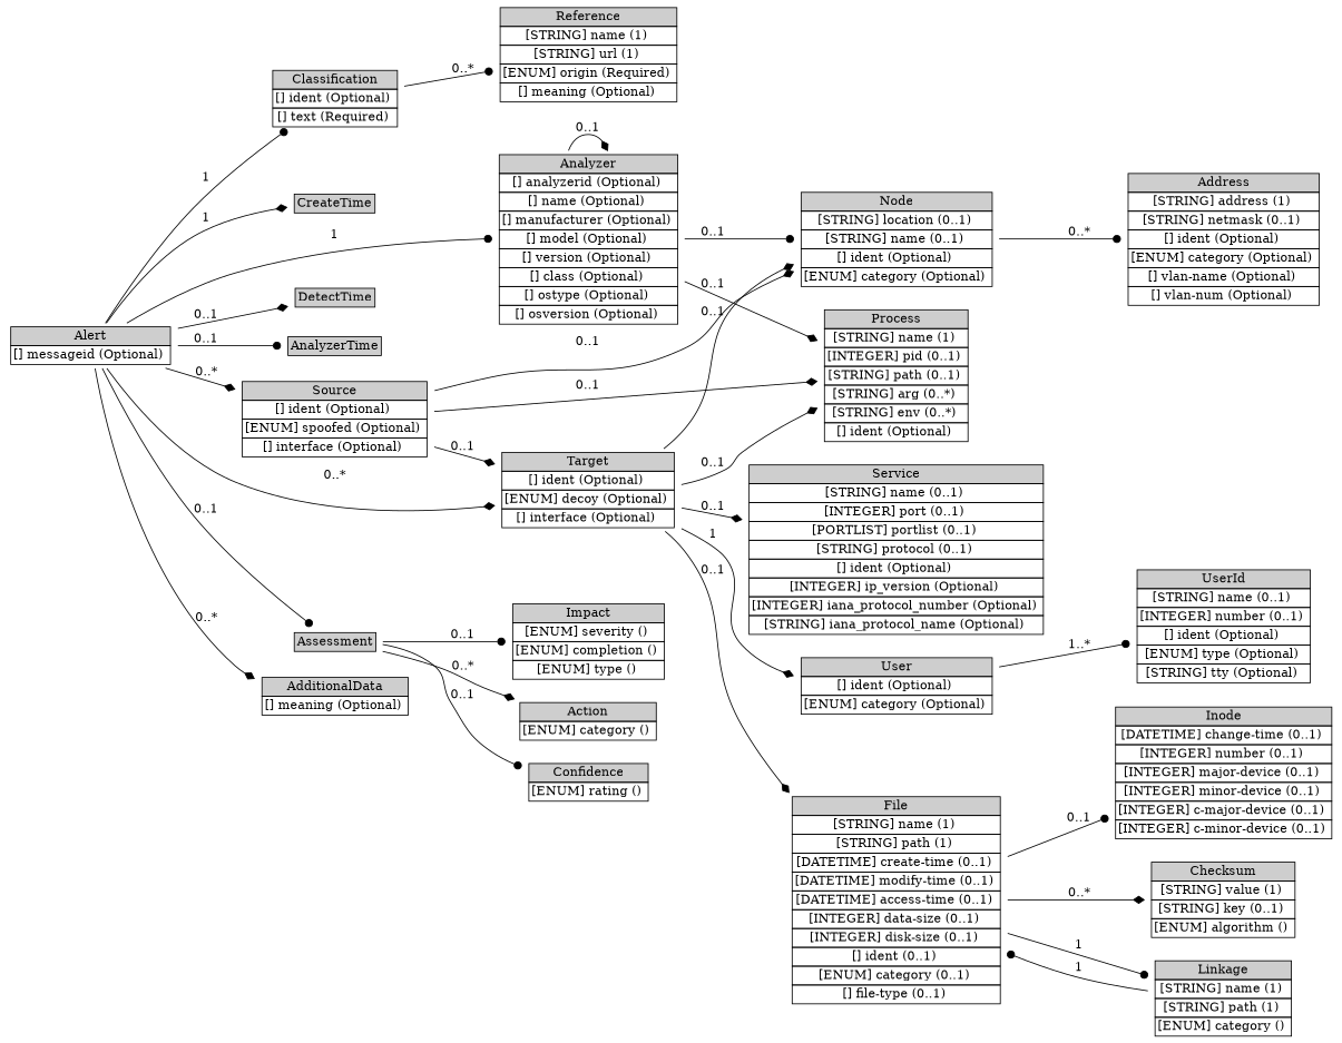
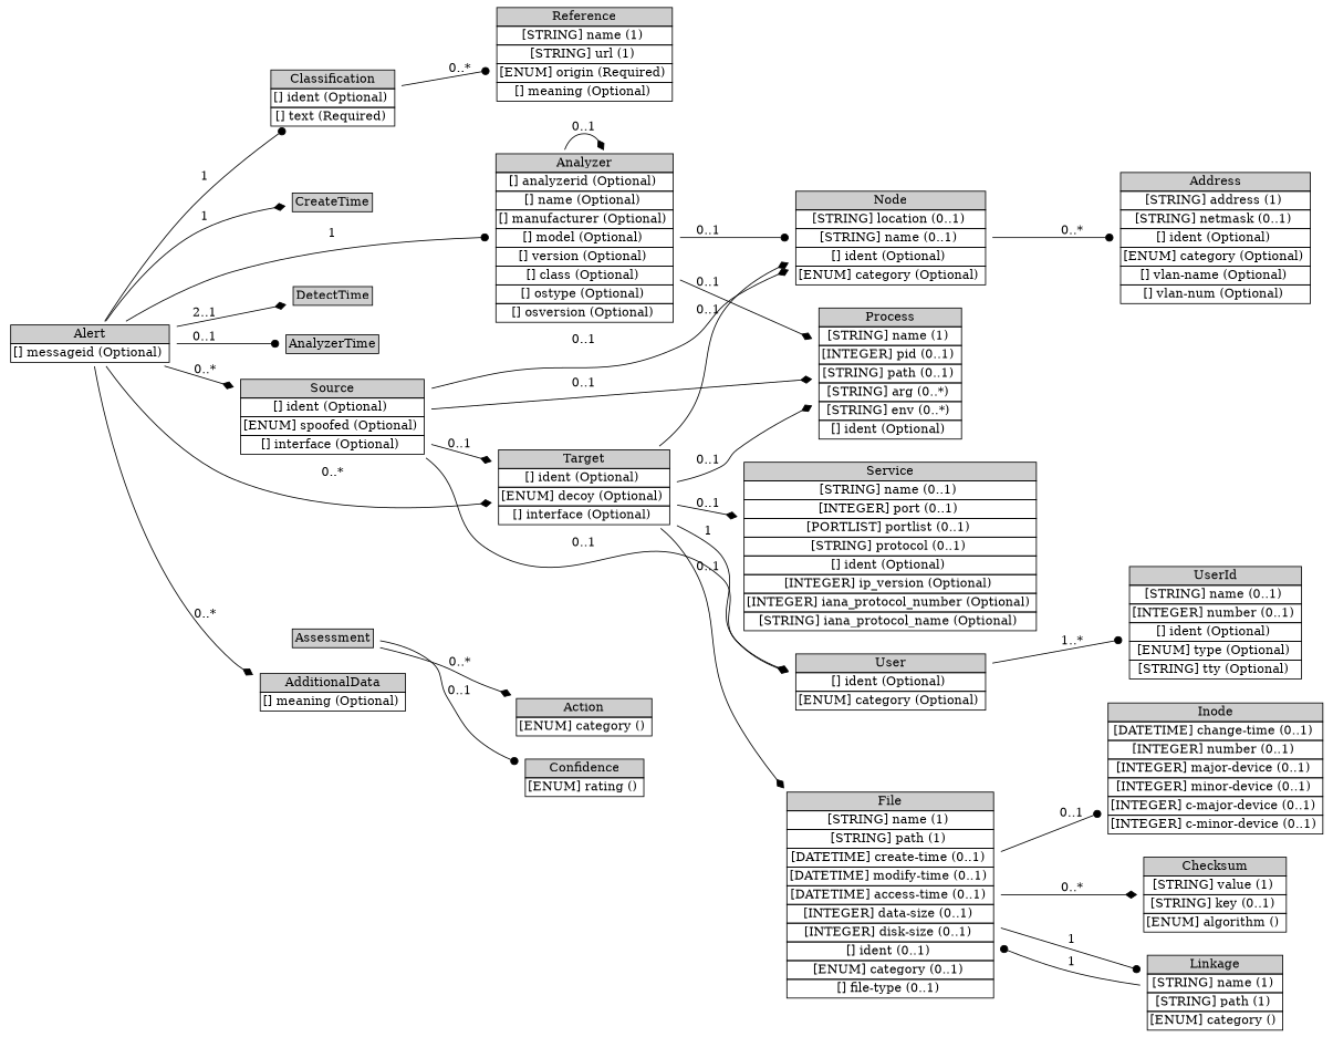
  digraph {
    rankdir=LR
    node [shape=plaintext]
    edge [arrowhead=diamond]
    n1 [height=0.68056 label=<<table BORDER="0" CELLBORDER="1" CELLSPACING="0"> <tr > <td BGCOLOR="#CECECE" HREF="#" TITLE="Generally, every time an analyzer detects an event that it has been configured to look for, it sends an Alert message to its manager(s). Depending on the analyzer, an Alert message may correspond to a single detected event or multiple detected events. Alerts occur asynchronously in response to outside events. ">Alert</td> </tr>" %<tr><td HREF="#" TITLE="A unique identifier for the alert; see Section 3.2.9.">[] messageid (Optional) </td></tr>%</table>> width=2.6111]
    n2 [height=2.625 label=<<table BORDER="0" CELLBORDER="1" CELLSPACING="0"> <tr > <td BGCOLOR="#CECECE" HREF="#" TITLE="The Analyzer class identifies the analyzer from which the Alert or Heartbeat message originates. Only one analyzer may be encoded for each alert or heartbeat, and that MUST be the analyzer at which the alert or heartbeat originated. Although the IDMEF data model does not prevent the use of hierarchical intrusion detection systems (where alerts get relayed up the tree), it does not provide any way to record the identity of the &quot;relay&quot; analyzers along the path from the originating analyzer to the manager that ultimately receives the alert. ">Analyzer</td> </tr>" %<tr><td HREF="#" TITLE="(but see below).  A unique identifier for the analyzer; see Section 3.2.9.">[] analyzerid (Optional) </td></tr>%<tr><td HREF="#" TITLE="An explicit name for the analyzer that may be easier to understand than the analyzerid.">[] name (Optional) </td></tr>%<tr><td HREF="#" TITLE="The manufacturer of the analyzer software and/or hardware.">[] manufacturer (Optional) </td></tr>%<tr><td HREF="#" TITLE="The model name/number of the analyzer software and/or hardware.">[] model (Optional) </td></tr>%<tr><td HREF="#" TITLE="The version number of the analyzer software and/or hardware.">[] version (Optional) </td></tr>%<tr><td HREF="#" TITLE="The class of analyzer software and/or hardware.">[] class (Optional) </td></tr>%<tr><td HREF="#" TITLE="Operating system name.  On POSIX 1003.1 compliant systems, this is the value returned in utsname.sysname by the uname() system call, or the output of the &quot;uname -s&quot; command.">[] ostype (Optional) </td></tr>%<tr><td HREF="#" TITLE="Operating system version.  On POSIX 1003.1 compliant systems, this is the value returned in utsname.release by the uname() system call, or the output of the &quot;uname -r&quot; command.">[] osversion (Optional) </td></tr>%</table>> width=2.9167]
    n3 [height=0.5 label=<<table BORDER="0" CELLBORDER="1" CELLSPACING="0"> <tr > <td BGCOLOR="#CECECE" HREF="#" TITLE="The CreateTime class is used to indicate the date and time the alert or heartbeat was created by the analyzer. ">CreateTime</td> </tr>" %</table>> width=1.4167]
    n4 [height=0.95833 label=<<table BORDER="0" CELLBORDER="1" CELLSPACING="0"> <tr > <td BGCOLOR="#CECECE" HREF="#" TITLE="The Classification class provides the &quot;name&quot; of an alert, or other information allowing the manager to determine what it is. This name is chosen by the alert provider. ">Classification</td> </tr>" %<tr><td HREF="#" TITLE="A unique identifier for this classification; see Section 3.2.9.">[] ident (Optional) </td></tr>%<tr><td HREF="#" TITLE="A vendor-provided string identifying the Alert message.">[] text (Required) </td></tr>%</table>> width=2.1111]
    n5 [height=0.5 label=<<table BORDER="0" CELLBORDER="1" CELLSPACING="0"> <tr > <td BGCOLOR="#CECECE" HREF="#" TITLE="The DetectTime class is used to indicate the date and time that the event(s) producing an alert was detected by the analyzer. In the case of more than one event, it is the time that the first event was detected. (This may or may not be the same time as CreateTime; analyzers are not required to send alerts immediately upon detection). ">DetectTime</td> </tr>" %</table>> width=1.4167]
    n6 [height=0.5 label=<<table BORDER="0" CELLBORDER="1" CELLSPACING="0"> <tr > <td BGCOLOR="#CECECE" HREF="#" TITLE="The AnalyzerTime class is used to indicate the current date and time on the analyzer. Its values should be filled in as late as possible in the message transmission process, ideally immediately before placing the message &quot;on the wire&quot;. ">AnalyzerTime</td> </tr>" %</table>> width=1.6389]
    n7 [height=1.2361 label=<<table BORDER="0" CELLBORDER="1" CELLSPACING="0"> <tr > <td BGCOLOR="#CECECE" HREF="#" TITLE="The Source class contains information about the possible source(s) of the event(s) that generated an alert. An event may have more than one source (e.g., in a distributed denial-of-service attack). ">Source</td> </tr>" %<tr><td HREF="#" TITLE="A unique identifier for this source; see Section 3.2.9.">[] ident (Optional) </td></tr>%<tr><td HREF="#" TITLE="An indication of whether the source is, as far as the analyzer can determine, a spoofed address used for hiding the real origin of the attack.  The permitted values for this attribute are shown below.  The default value is &quot;unknown&quot;.  (See also Section 10.)">[ENUM] spoofed (Optional) </td></tr>%<tr><td HREF="#" TITLE="May be used by a network-based analyzer with multiple interfaces to indicate which interface this source was seen on.">[] interface (Optional) </td></tr>%</table>> width=2.9167]
    n8 [height=1.2361 label=<<table BORDER="0" CELLBORDER="1" CELLSPACING="0"> <tr > <td BGCOLOR="#CECECE" HREF="#" TITLE="The Target class contains information about the possible target(s) of the event(s) that generated an alert. An event may have more than one target (e.g., in the case of a port sweep). ">Target</td> </tr>" %<tr><td HREF="#" TITLE="A unique identifier for this target, see Section 3.2.9.">[] ident (Optional) </td></tr>%<tr><td HREF="#" TITLE="An indication of whether the target is, as far as the analyzer can determine, a decoy.  The permitted values for this attribute are shown below.  The default value is &quot;unknown&quot;.  (See also Section 10.)">[ENUM] decoy (Optional) </td></tr>%<tr><td HREF="#" TITLE="May be used by a network-based analyzer with multiple interfaces to indicate which interface this target was seen on.">[] interface (Optional) </td></tr>%</table>> width=2.75]
    n9 [height=0.5 label=<<table BORDER="0" CELLBORDER="1" CELLSPACING="0"> <tr > <td BGCOLOR="#CECECE" HREF="#" TITLE="The Assessment class is used to provide the analyzer&#39;s assessment of an event -- its impact, actions taken in response, and confidence. ">Assessment</td> </tr>" %</table>> width=1.4444]
    n10 [height=0.68056 label=<<table BORDER="0" CELLBORDER="1" CELLSPACING="0"> <tr > <td BGCOLOR="#CECECE" HREF="#" TITLE="The AdditionalData class is used to provide information that cannot be represented by the data model. AdditionalData can be used to provide atomic data (integers, strings, etc.) in cases where only small amounts of additional information need to be sent; it can also be used to extend the data model and the DTD to support the transmission of complex data (such as packet headers). Detailed instructions for extending the data model and the DTD are provided in Section 5. ">AdditionalData</td> </tr>" %<tr><td HREF="#" TITLE="A string describing the meaning of the element content. These values will be vendor/implementation dependent; the method for ensuring that managers understand the strings sent by analyzers is outside the scope of this specification.  A list of acceptable meaning keywords is not within the scope of the document, although later versions may undertake to establish such a list.">[] meaning (Optional) </td></tr>%</table>> width=2.4444]
    n11 [height=1.5139 label=<<table BORDER="0" CELLBORDER="1" CELLSPACING="0"> <tr > <td BGCOLOR="#CECECE" HREF="#" TITLE="The Node class is used to identify hosts and other network devices (routers, switches, etc.). ">Node</td> </tr>" %<tr><td HREF="#" TITLE="The location of the equipment.">[STRING] location (0..1) </td></tr>%<tr><td HREF="#" TITLE="The name of the equipment.  This information MUST be provided if no Address information is given.">[STRING] name (0..1) </td></tr>%<tr><td HREF="#" TITLE="A unique identifier for the node; see Section 3.2.9.">[] ident (Optional) </td></tr>%<tr><td HREF="#" TITLE="The &quot;domain&quot; from which the name information was obtained, if relevant.  The permitted values for this attribute are shown in the table below.  The default value is &quot;unknown&quot;. (See also Section 10 for extensions to the table.)">[ENUM] category (Optional) </td></tr>%</table>> width=3.0278]
    n12 [height=2.0694 label=<<table BORDER="0" CELLBORDER="1" CELLSPACING="0"> <tr > <td BGCOLOR="#CECECE" HREF="#" TITLE="The Process class is used to describe processes being executed on sources, targets, and analyzers. ">Process</td> </tr>" %<tr><td HREF="#" TITLE="The name of the program being executed. This is a short name; path and argument information are provided elsewhere.">[STRING] name (1) </td></tr>%<tr><td HREF="#" TITLE="The process identifier of the process.">[INTEGER] pid (0..1) </td></tr>%<tr><td HREF="#" TITLE="The full path of the program being executed.">[STRING] path (0..1) </td></tr>%<tr><td HREF="#" TITLE="A command-line argument to the program. Multiple arguments may be specified (they are assumed to have occurred in the same order they are provided) with multiple uses of arg.">[STRING] arg (0..*) </td></tr>%<tr><td HREF="#" TITLE="An environment string associated with the process; generally of the format &quot;VARIABLE=value&quot;.  Multiple environment strings may be specified with multiple uses of env.">[STRING] env (0..*) </td></tr>%<tr><td HREF="#" TITLE="A unique identifier for the process; see Section 3.2.9.">[] ident (Optional) </td></tr>%</table>> width=2.3611]
    n13 [height=1.5139 label=<<table BORDER="0" CELLBORDER="1" CELLSPACING="0"> <tr > <td BGCOLOR="#CECECE" HREF="#" TITLE="The Reference class provides the &quot;name&quot; of an alert, or other information allowing the manager to determine what it is. ">Reference</td> </tr>" %<tr><td HREF="#" TITLE="The name of the alert, from one of the origins listed below.">[STRING] name (1) </td></tr>%<tr><td HREF="#" TITLE="A URL at which the manager (or the human operator of the manager) can find additional information about the alert.  The document pointed to by the URL may include an in-depth description of the attack, appropriate countermeasures, or other information deemed relevant by the vendor.">[STRING] url (1) </td></tr>%<tr><td HREF="#" TITLE="The source from which the name of the alert originates. The permitted values for this attribute are shown below.  The default value is &quot;unknown&quot;.  (See also Section 10.)">[ENUM] origin (Required) </td></tr>%<tr><td HREF="#" TITLE="The meaning of the reference, as understood by the alert provider.  This field is only valid if the value of the &lt;origin&gt; attribute is set to &quot;vendor-specific&quot; or &quot;user-specific&quot;.">[] meaning (Optional) </td></tr>%</table>> width=2.7778]
    n14 [height=0.95833 label=<<table BORDER="0" CELLBORDER="1" CELLSPACING="0"> <tr > <td BGCOLOR="#CECECE" HREF="#" TITLE="The User class is used to describe users. It is primarily used as a &quot;container&quot; class for the UserId aggregate class, as shown in Figure 16. ">User</td> </tr>" %<tr><td HREF="#" TITLE="A unique identifier for the user; see Section 3.2.9.">[] ident (Optional) </td></tr>%<tr><td HREF="#" TITLE="The type of user represented.  The permitted values for this attribute are shown below.  The default value is &quot;unknown&quot;. (See also Section 10.)">[ENUM] category (Optional) </td></tr>%</table>> width=3.0278]
    n15 [height=2.625 label=<<table BORDER="0" CELLBORDER="1" CELLSPACING="0"> <tr > <td BGCOLOR="#CECECE" HREF="#" TITLE="The Service class describes network services on sources and targets. It can identify services by name, port, and protocol. When Service occurs as an aggregate class of Source, it is understood that the service is one from which activity of interest is originating; and that the service is &quot;attached&quot; to the Node, Process, and User information also contained in Source. Likewise, when Service occurs as an aggregate class of Target, it is understood that the service is one to which activity of interest is being directed; and that the service is &quot;attached&quot; to the Node, Process, and User information also contained in Target. If Service occurs in both Source and Target, then information in both locations should be the same. If information is the same in both locations and implementers wish to carry it in only one location, they should specify it as an aggregate of the Target class. ">Service</td> </tr>" %<tr><td HREF="#" TITLE="The name of the service.  Whenever possible, the name from the IANA list of well-known ports SHOULD be used.">[STRING] name (0..1) </td></tr>%<tr><td HREF="#" TITLE="The port number being used.">[INTEGER] port (0..1) </td></tr>%<tr><td HREF="#" TITLE="A list of port numbers being used; see Section 3.2.8 for formatting rules.  If a portlist is given, the iana_protocol_number and iana_protocol_name MUST apply to all the elements of the list.">[PORTLIST] portlist (0..1) </td></tr>%<tr><td HREF="#" TITLE="Additional information about the protocol being used.  The intent of the protocol field is to carry additional information related to the protocol being used when the &lt;Service&gt; attributes iana_protocol_number or/and iana_protocol_name are filed.">[STRING] protocol (0..1) </td></tr>%<tr><td HREF="#" TITLE="A unique identifier for the service; see Section 3.2.9.">[] ident (Optional) </td></tr>%<tr><td HREF="#" TITLE="The IP version number.">[INTEGER] ip_version (Optional) </td></tr>%<tr><td HREF="#" TITLE="The IANA protocol number.">[INTEGER] iana_protocol_number (Optional) </td></tr>%<tr><td HREF="#" TITLE="The IANA protocol name.">[STRING] iana_protocol_name (Optional) </td></tr>%</table>> width=4.6111]
    n16 [height=3.1806 label=<<table BORDER="0" CELLBORDER="1" CELLSPACING="0"> <tr > <td BGCOLOR="#CECECE" HREF="#" TITLE="The File class provides specific information about a file or other file-like object that has been created, deleted, or modified on the target. The description can provide either the file settings prior to the event or the file settings at the time of the event, as specified using the &quot;category&quot; attribute. ">File</td> </tr>" %<tr><td HREF="#" TITLE="The name of the file to which the alert applies, not including the path to the file.">[STRING] name (1) </td></tr>%<tr><td HREF="#" TITLE="The full path to the file, including the name.  The path name should be represented in as &quot;universal&quot; a manner as possible, to facilitate processing of the alert.">[STRING] path (1) </td></tr>%<tr><td HREF="#" TITLE="Time the file was created.  Note that this is *not* the Unix &quot;st_ctime&quot; file attribute (which is not file creation time).  The Unix &quot;st_ctime&quot; attribute is contained in the &quot;Inode&quot; class.">[DATETIME] create-time (0..1) </td></tr>%<tr><td HREF="#" TITLE="Time the file was last modified.">[DATETIME] modify-time (0..1) </td></tr>%<tr><td HREF="#" TITLE="Time the file was last accessed.">[DATETIME] access-time (0..1) </td></tr>%<tr><td HREF="#" TITLE="The size of the data, in bytes.  Typically what is meant when referring to file size.  On Unix UFS file systems, this value corresponds to stat.st_size.  On Windows NTFS, this value corresponds to Valid Data Length (VDL).">[INTEGER] data-size (0..1) </td></tr>%<tr><td HREF="#" TITLE="The physical space on disk consumed by the file, in bytes.  On Unix UFS file systems, this value corresponds to 512 * stat.st_blocks.  On Windows NTFS, this value corresponds to End of File (EOF).">[INTEGER] disk-size (0..1) </td></tr>%<tr><td HREF="#" TITLE="A unique identifier for this file; see Section 3.2.9.">[] ident (0..1) </td></tr>%<tr><td HREF="#" TITLE="The type of file system the file resides on.  This attribute governs how path names and other attributes are interpreted.">[ENUM] category (0..1) </td></tr>%<tr><td HREF="#" TITLE="The type of file, as a mime-type.">[] file-type (0..1) </td></tr>%</table>> width=3.3333]
-   n17 [height=1.2361 label=<<table BORDER="0" CELLBORDER="1" CELLSPACING="0"> <tr > <td BGCOLOR="#CECECE" HREF="#" TITLE="The Impact class is used to provide the analyzer&#39;s assessment of the impact of the event on the target(s). It is represented in the IDMEF DTD as follows: ">Impact</td> </tr>" %<tr><td HREF="#" TITLE="Section 10.)">[ENUM] severity () </td></tr>%<tr><td HREF="#" TITLE="Section 10.)">[ENUM] completion () </td></tr>%<tr><td HREF="#" TITLE="value is &quot;other&quot;.  (See also Section 10.)">[ENUM] type () </td></tr>%</table>> width=2.4167]
    n18 [height=0.68056 label=<<table BORDER="0" CELLBORDER="1" CELLSPACING="0"> <tr > <td BGCOLOR="#CECECE" HREF="#" TITLE="The Action class is used to describe any actions taken by the analyzer in response to the event. Is is represented in the IDMEF DTD as follows: ">Action</td> </tr>" %<tr><td HREF="#" TITLE="The default value is &quot;other&quot;.  (See also Section 10.)">[ENUM] category () </td></tr>%</table>> width=2.2222]
    n19 [height=0.68056 label=<<table BORDER="0" CELLBORDER="1" CELLSPACING="0"> <tr > <td BGCOLOR="#CECECE" HREF="#" TITLE="The Confidence class is used to represent the analyzer&#39;s best estimate of the validity of its analysis. It is represented in the IDMEF DTD as follows: ">Confidence</td> </tr>" %<tr><td HREF="#" TITLE="also Section 10.)">[ENUM] rating () </td></tr>%</table>> width=1.9444]
    n20 [height=2.0694 label=<<table BORDER="0" CELLBORDER="1" CELLSPACING="0"> <tr > <td BGCOLOR="#CECECE" HREF="#" TITLE="The Address class is used to represent network, hardware, and application addresses. ">Address</td> </tr>" %<tr><td HREF="#" TITLE="The address information.  The format of this data is governed by the category attribute.">[STRING] address (1) </td></tr>%<tr><td HREF="#" TITLE="The network mask for the address, if appropriate.">[STRING] netmask (0..1) </td></tr>%<tr><td HREF="#" TITLE="A unique identifier for the address; see Section 3.2.9.">[] ident (Optional) </td></tr>%<tr><td HREF="#" TITLE="The type of address represented.  The permitted values for this attribute are shown below.  The default value is &quot;unknown&quot;.  (See also Section 10.)">[ENUM] category (Optional) </td></tr>%<tr><td HREF="#" TITLE="The name of the Virtual LAN to which the address belongs.">[] vlan-name (Optional) </td></tr>%<tr><td HREF="#" TITLE="The number of the Virtual LAN to which the address belongs.">[] vlan-num (Optional) </td></tr>%</table>> width=3.0278]
    n21 [height=1.7917 label=<<table BORDER="0" CELLBORDER="1" CELLSPACING="0"> <tr > <td BGCOLOR="#CECECE" HREF="#" TITLE="The UserId class provides specific information about a user. More than one UserId can be used within the User class to indicate attempts to transition from one user to another, or to provide complete information about a user&#39;s (or process&#39;) privileges. ">UserId</td> </tr>" %<tr><td HREF="#" TITLE="A user or group name.">[STRING] name (0..1) </td></tr>%<tr><td HREF="#" TITLE="A user or group number.">[INTEGER] number (0..1) </td></tr>%<tr><td HREF="#" TITLE="A unique identifier for the user id, see Section 3.2.9.">[] ident (Optional) </td></tr>%<tr><td HREF="#" TITLE="The type of user information represented.  The permitted values for this attribute are shown below.  The default value is &quot;original-user&quot;.  (See also Section 10.)">[ENUM] type (Optional) </td></tr>%<tr><td HREF="#" TITLE="The tty the user is using.">[STRING] tty (Optional) </td></tr>%</table>> width=2.7778]
    n22 [height=1.2361 label=<<table BORDER="0" CELLBORDER="1" CELLSPACING="0"> <tr > <td BGCOLOR="#CECECE" HREF="#" TITLE="The Linkage class represents file system connections between the file described in the &lt;File&gt; element and other objects in the file system. For example, if the &lt;File&gt; element is a symbolic link or shortcut, then the &lt;Linkage&gt; element should contain the name of the object the link points to. Further information can be provided about the object in the &lt;Linkage&gt; element with another &lt;File&gt; element, if appropriate. ">Linkage</td> </tr>" %<tr><td HREF="#" TITLE="The name of the file system object, not including the path.">[STRING] name (1) </td></tr>%<tr><td HREF="#" TITLE="The full path to the file system object, including the name.  The path name should be represented in as &quot;universal&quot; a manner as possible, to facilitate processing of the alert.">[STRING] path (1) </td></tr>%<tr><td HREF="#" TITLE="Section 10.)">[ENUM] category () </td></tr>%</table>> width=2.2222]
    n23 [height=2.0694 label=<<table BORDER="0" CELLBORDER="1" CELLSPACING="0"> <tr > <td BGCOLOR="#CECECE" HREF="#" TITLE="The Inode class is used to represent the additional information contained in a Unix file system i-node. ">Inode</td> </tr>" %<tr><td HREF="#" TITLE="The time of the last inode change, given by the st_ctime element of &quot;struct stat&quot;.">[DATETIME] change-time (0..1) </td></tr>%<tr><td HREF="#" TITLE="The inode number.">[INTEGER] number (0..1) </td></tr>%<tr><td HREF="#" TITLE="The major device number of the device the file resides on.">[INTEGER] major-device (0..1) </td></tr>%<tr><td HREF="#" TITLE="The minor device number of the device the file resides on.">[INTEGER] minor-device (0..1) </td></tr>%<tr><td HREF="#" TITLE="The major device of the file itself, if it is a character special device.">[INTEGER] c-major-device (0..1) </td></tr>%<tr><td HREF="#" TITLE="The minor device of the file itself, if it is a character special device.">[INTEGER] c-minor-device (0..1) </td></tr>%</table>> width=3.4444]
    n24 [height=1.2361 label=<<table BORDER="0" CELLBORDER="1" CELLSPACING="0"> <tr > <td BGCOLOR="#CECECE" HREF="#" TITLE="The Checksum class represents checksum information associated with the file. This checksum information can be provided by file integrity checkers, among others. ">Checksum</td> </tr>" %<tr><td HREF="#" TITLE="The value of the checksum.">[STRING] value (1) </td></tr>%<tr><td HREF="#" TITLE="The key to the checksum, if appropriate.">[STRING] key (0..1) </td></tr>%<tr><td HREF="#" TITLE="default value.  (See also Section 10.)">[ENUM] algorithm () </td></tr>%</table>> width=2.3056]
    n1 -> n2 [arrowhead=dot label=1]
    n1 -> n3 [label=1]
    n1 -> n4 [arrowhead=dot label=1]
-   n1 -> n5 [label="0..1"]
+   n1 -> n5 [label="2..1"]
    n1 -> n6 [arrowhead=dot label="0..1"]
    n1 -> n7 [label="0..*"]
    n1 -> n8 [label="0..*"]
-   n1 -> n9 [arrowhead=dot label="0..1"]
    n1 -> n10 [label="0..*"]
    n2 -> n2 [label="0..1"]
    n2 -> n11 [arrowhead=dot label="0..1"]
    n2 -> n12 [label="0..1"]
    n4 -> n13 [arrowhead=dot label="0..*"]
    n7 -> n8 [label="0..1"]
    n7 -> n11 [label="0..1"]
    n7 -> n12 [label="0..1"]
+   n7 -> n14 [label="0..1"]
    n8 -> n11 [label="0..1"]
    n8 -> n12 [label="0..1"]
    n8 -> n14 [label=1]
    n8 -> n15 [label="0..1"]
    n8 -> n16 [label="0..1"]
-   n9 -> n17 [arrowhead=dot label="0..1"]
    n9 -> n18 [label="0..*"]
    n9 -> n19 [arrowhead=dot label="0..1"]
    n11 -> n20 [arrowhead=dot label="0..*"]
    n14 -> n21 [arrowhead=dot label="1..*"]
    n16 -> n22 [arrowhead=dot label=1]
    n16 -> n23 [arrowhead=dot label="0..1"]
    n16 -> n24 [label="0..*"]
    n22 -> n16 [arrowhead=dot label=1]
  }
